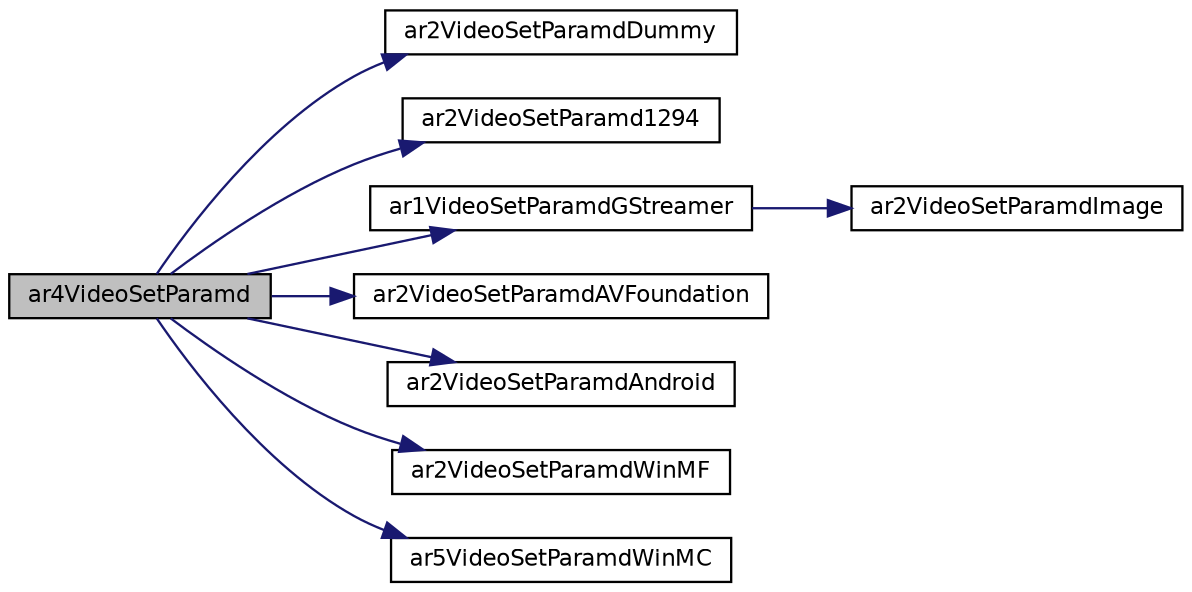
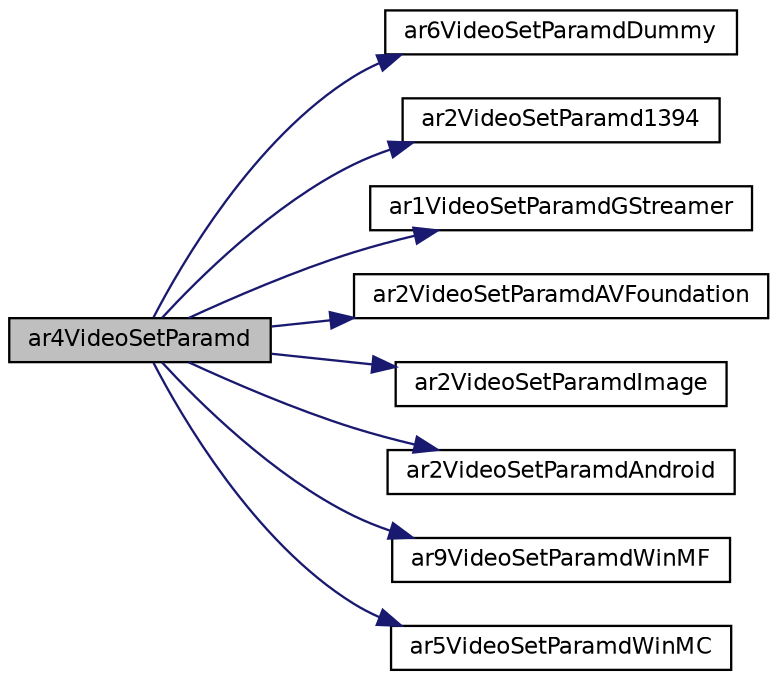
  digraph {
    rankdir=LR
    node [color=black fillcolor=white fontname=Helvetica fontsize=10 shape=record style=filled]
    edge [color=midnightblue fontname=Helvetica fontsize=10 labelfontname=Helvetica labelfontsize=10 style=solid]
    n1 [fillcolor=grey75 fontcolor=black height=0.2 label=ar4VideoSetParamd width=0.4]
-   n2 [height=0.2 label=ar2VideoSetParamdDummy width=0.4]
-   n3 [height=0.2 label=ar2VideoSetParamd1294 width=0.4]
+   n2 [height=0.2 label=ar6VideoSetParamdDummy width=0.4]
+   n3 [height=0.2 label=ar2VideoSetParamd1394 width=0.4]
    n4 [height=0.2 label=ar1VideoSetParamdGStreamer width=0.4]
    n5 [height=0.2 label=ar2VideoSetParamdAVFoundation width=0.4]
    n6 [height=0.2 label=ar2VideoSetParamdImage width=0.4]
    n7 [height=0.2 label=ar2VideoSetParamdAndroid width=0.4]
-   n8 [height=0.2 label=ar2VideoSetParamdWinMF width=0.4]
+   n8 [height=0.2 label=ar9VideoSetParamdWinMF width=0.4]
    n9 [height=0.2 label=ar5VideoSetParamdWinMC width=0.4]
    n1 -> n2
    n1 -> n3
    n1 -> n4
    n1 -> n5
-   n4 -> n6
+   n1 -> n6
    n1 -> n7
    n1 -> n8
    n1 -> n9
  }
